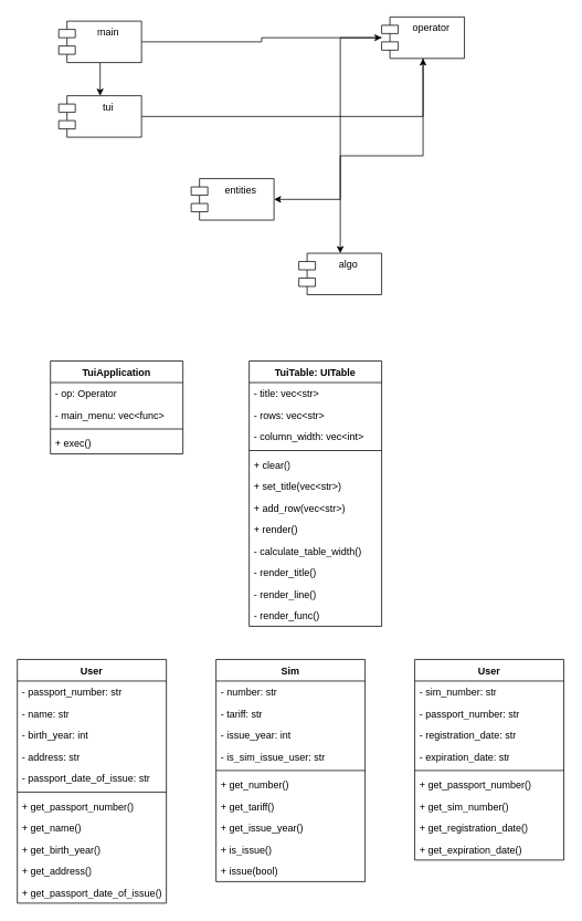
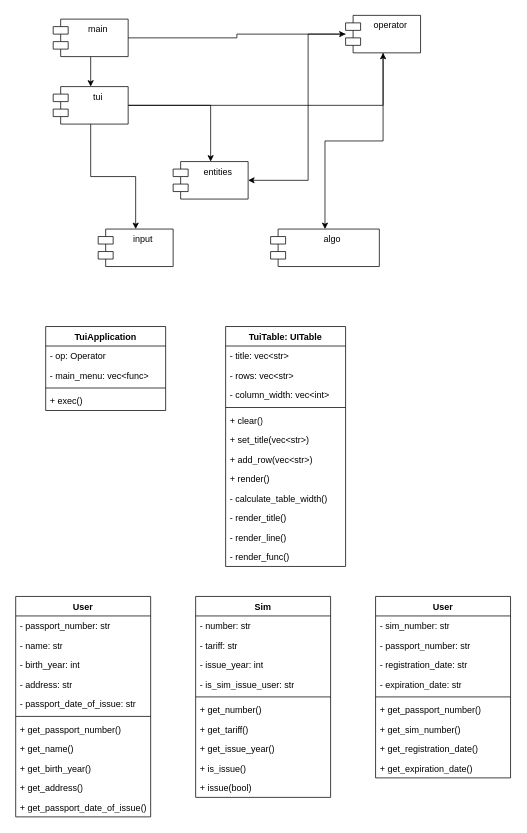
  <mxCell id="0" />
  <mxCell id="1" parent="0" />
- <mxCell id="2" value="algo" style="shape=module;align=left;spacingLeft=20;align=center;verticalAlign=top;whiteSpace=wrap;html=1;" vertex="1" parent="1"><mxGeometry x="360" y="305" width="100" height="50" as="geometry" /></mxCell>
+ <mxCell id="2" value="algo" style="shape=module;align=left;spacingLeft=20;align=center;verticalAlign=top;whiteSpace=wrap;html=1;" vertex="1" parent="1"><mxGeometry x="360" y="305" width="145" height="50" as="geometry" /></mxCell>
  <mxCell id="3" style="edgeStyle=orthogonalEdgeStyle;rounded=0;orthogonalLoop=1;jettySize=auto;html=1;entryX=1;entryY=0.5;entryDx=0;entryDy=0;" edge="1" parent="1" source="5" target="14"><mxGeometry relative="1" as="geometry"><mxPoint x="350" y="235" as="targetPoint" /><Array as="points"><mxPoint x="410" y="240" /></Array></mxGeometry></mxCell>
  <mxCell id="4" style="edgeStyle=orthogonalEdgeStyle;rounded=0;orthogonalLoop=1;jettySize=auto;html=1;" edge="1" parent="1" source="5" target="2"><mxGeometry relative="1" as="geometry" /></mxCell>
  <mxCell id="5" value="operator" style="shape=module;align=left;spacingLeft=20;align=center;verticalAlign=top;whiteSpace=wrap;html=1;" vertex="1" parent="1"><mxGeometry x="460" y="20" width="100" height="50" as="geometry" /></mxCell>
  <mxCell id="6" style="edgeStyle=orthogonalEdgeStyle;rounded=0;orthogonalLoop=1;jettySize=auto;html=1;" edge="1" parent="1" source="8" target="12"><mxGeometry relative="1" as="geometry" /></mxCell>
  <mxCell id="7" style="edgeStyle=orthogonalEdgeStyle;rounded=0;orthogonalLoop=1;jettySize=auto;html=1;" edge="1" parent="1" source="8" target="5"><mxGeometry relative="1" as="geometry"><mxPoint x="320" y="115" as="targetPoint" /></mxGeometry></mxCell>
  <mxCell id="8" value="main" style="shape=module;align=left;spacingLeft=20;align=center;verticalAlign=top;whiteSpace=wrap;html=1;" vertex="1" parent="1"><mxGeometry x="70" y="25" width="100" height="50" as="geometry" /></mxCell>
  <mxCell id="9" style="edgeStyle=orthogonalEdgeStyle;rounded=0;orthogonalLoop=1;jettySize=auto;html=1;" edge="1" parent="1" source="12" target="5"><mxGeometry relative="1" as="geometry" /></mxCell>
+ <mxCell id="10" style="edgeStyle=orthogonalEdgeStyle;rounded=0;orthogonalLoop=1;jettySize=auto;html=1;entryX=0.5;entryY=0;entryDx=0;entryDy=0;" edge="1" parent="1" source="12" target="14"><mxGeometry relative="1" as="geometry"><Array as="points"><mxPoint x="280" y="140" /></Array></mxGeometry></mxCell>
+ <mxCell id="11" style="edgeStyle=orthogonalEdgeStyle;rounded=0;orthogonalLoop=1;jettySize=auto;html=1;" edge="1" parent="1" source="12" target="13"><mxGeometry relative="1" as="geometry" /></mxCell>
  <mxCell id="12" value="tui" style="shape=module;align=left;spacingLeft=20;align=center;verticalAlign=top;whiteSpace=wrap;html=1;" vertex="1" parent="1"><mxGeometry x="70" y="115" width="100" height="50" as="geometry" /></mxCell>
+ <mxCell id="13" value="input" style="shape=module;align=left;spacingLeft=20;align=center;verticalAlign=top;whiteSpace=wrap;html=1;" vertex="1" parent="1"><mxGeometry x="130" y="305" width="100" height="50" as="geometry" /></mxCell>
  <mxCell id="14" value="entities" style="shape=module;align=left;spacingLeft=20;align=center;verticalAlign=top;whiteSpace=wrap;html=1;" vertex="1" parent="1"><mxGeometry x="230" y="215" width="100" height="50" as="geometry" /></mxCell>
  <mxCell id="15" value="TuiApplication" style="swimlane;fontStyle=1;align=center;verticalAlign=top;childLayout=stackLayout;horizontal=1;startSize=26;horizontalStack=0;resizeParent=1;resizeParentMax=0;resizeLast=0;collapsible=1;marginBottom=0;whiteSpace=wrap;html=1;" vertex="1" parent="1"><mxGeometry x="60" y="435" width="160" height="112" as="geometry"><mxRectangle x="110" y="430" width="120" height="30" as="alternateBounds" /></mxGeometry></mxCell>
  <mxCell id="16" value="- op: Operator" style="text;strokeColor=none;fillColor=none;align=left;verticalAlign=top;spacingLeft=4;spacingRight=4;overflow=hidden;rotatable=0;points=[[0,0.5],[1,0.5]];portConstraint=eastwest;whiteSpace=wrap;html=1;" vertex="1" parent="15"><mxGeometry y="26" width="160" height="26" as="geometry" /></mxCell>
  <mxCell id="17" value="- main_menu: vec&amp;lt;func&amp;gt;" style="text;strokeColor=none;fillColor=none;align=left;verticalAlign=top;spacingLeft=4;spacingRight=4;overflow=hidden;rotatable=0;points=[[0,0.5],[1,0.5]];portConstraint=eastwest;whiteSpace=wrap;html=1;" vertex="1" parent="15"><mxGeometry y="52" width="160" height="26" as="geometry" /></mxCell>
  <mxCell id="18" value="" style="line;strokeWidth=1;fillColor=none;align=left;verticalAlign=middle;spacingTop=-1;spacingLeft=3;spacingRight=3;rotatable=0;labelPosition=right;points=[];portConstraint=eastwest;strokeColor=inherit;" vertex="1" parent="15"><mxGeometry y="78" width="160" height="8" as="geometry" /></mxCell>
  <mxCell id="19" value="+ exec()" style="text;strokeColor=none;fillColor=none;align=left;verticalAlign=top;spacingLeft=4;spacingRight=4;overflow=hidden;rotatable=0;points=[[0,0.5],[1,0.5]];portConstraint=eastwest;whiteSpace=wrap;html=1;" vertex="1" parent="15"><mxGeometry y="86" width="160" height="26" as="geometry" /></mxCell>
  <mxCell id="20" value="TuiTable: UITable" style="swimlane;fontStyle=1;align=center;verticalAlign=top;childLayout=stackLayout;horizontal=1;startSize=26;horizontalStack=0;resizeParent=1;resizeParentMax=0;resizeLast=0;collapsible=1;marginBottom=0;whiteSpace=wrap;html=1;" vertex="1" parent="1"><mxGeometry x="300" y="435" width="160" height="320" as="geometry"><mxRectangle x="110" y="430" width="120" height="30" as="alternateBounds" /></mxGeometry></mxCell>
  <mxCell id="21" value="- title: vec&amp;lt;str&amp;gt;" style="text;strokeColor=none;fillColor=none;align=left;verticalAlign=top;spacingLeft=4;spacingRight=4;overflow=hidden;rotatable=0;points=[[0,0.5],[1,0.5]];portConstraint=eastwest;whiteSpace=wrap;html=1;" vertex="1" parent="20"><mxGeometry y="26" width="160" height="26" as="geometry" /></mxCell>
  <mxCell id="22" value="- rows: vec&amp;lt;str&amp;gt;" style="text;strokeColor=none;fillColor=none;align=left;verticalAlign=top;spacingLeft=4;spacingRight=4;overflow=hidden;rotatable=0;points=[[0,0.5],[1,0.5]];portConstraint=eastwest;whiteSpace=wrap;html=1;" vertex="1" parent="20"><mxGeometry y="52" width="160" height="26" as="geometry" /></mxCell>
  <mxCell id="23" value="- column_width: vec&amp;lt;int&amp;gt;" style="text;strokeColor=none;fillColor=none;align=left;verticalAlign=top;spacingLeft=4;spacingRight=4;overflow=hidden;rotatable=0;points=[[0,0.5],[1,0.5]];portConstraint=eastwest;whiteSpace=wrap;html=1;" vertex="1" parent="20"><mxGeometry y="78" width="160" height="26" as="geometry" /></mxCell>
  <mxCell id="24" value="" style="line;strokeWidth=1;fillColor=none;align=left;verticalAlign=middle;spacingTop=-1;spacingLeft=3;spacingRight=3;rotatable=0;labelPosition=right;points=[];portConstraint=eastwest;strokeColor=inherit;" vertex="1" parent="20"><mxGeometry y="104" width="160" height="8" as="geometry" /></mxCell>
  <mxCell id="25" value="+ clear()" style="text;strokeColor=none;fillColor=none;align=left;verticalAlign=top;spacingLeft=4;spacingRight=4;overflow=hidden;rotatable=0;points=[[0,0.5],[1,0.5]];portConstraint=eastwest;whiteSpace=wrap;html=1;" vertex="1" parent="20"><mxGeometry y="112" width="160" height="26" as="geometry" /></mxCell>
  <mxCell id="26" value="+ set_title(vec&amp;lt;str&amp;gt;)" style="text;strokeColor=none;fillColor=none;align=left;verticalAlign=top;spacingLeft=4;spacingRight=4;overflow=hidden;rotatable=0;points=[[0,0.5],[1,0.5]];portConstraint=eastwest;whiteSpace=wrap;html=1;" vertex="1" parent="20"><mxGeometry y="138" width="160" height="26" as="geometry" /></mxCell>
  <mxCell id="27" value="+ add_row(vec&amp;lt;str&amp;gt;)" style="text;strokeColor=none;fillColor=none;align=left;verticalAlign=top;spacingLeft=4;spacingRight=4;overflow=hidden;rotatable=0;points=[[0,0.5],[1,0.5]];portConstraint=eastwest;whiteSpace=wrap;html=1;" vertex="1" parent="20"><mxGeometry y="164" width="160" height="26" as="geometry" /></mxCell>
  <mxCell id="28" value="+ render()" style="text;strokeColor=none;fillColor=none;align=left;verticalAlign=top;spacingLeft=4;spacingRight=4;overflow=hidden;rotatable=0;points=[[0,0.5],[1,0.5]];portConstraint=eastwest;whiteSpace=wrap;html=1;" vertex="1" parent="20"><mxGeometry y="190" width="160" height="26" as="geometry" /></mxCell>
  <mxCell id="29" value="- calculate_table_width()" style="text;strokeColor=none;fillColor=none;align=left;verticalAlign=top;spacingLeft=4;spacingRight=4;overflow=hidden;rotatable=0;points=[[0,0.5],[1,0.5]];portConstraint=eastwest;whiteSpace=wrap;html=1;" vertex="1" parent="20"><mxGeometry y="216" width="160" height="26" as="geometry" /></mxCell>
  <mxCell id="30" value="- render_title()" style="text;strokeColor=none;fillColor=none;align=left;verticalAlign=top;spacingLeft=4;spacingRight=4;overflow=hidden;rotatable=0;points=[[0,0.5],[1,0.5]];portConstraint=eastwest;whiteSpace=wrap;html=1;" vertex="1" parent="20"><mxGeometry y="242" width="160" height="26" as="geometry" /></mxCell>
  <mxCell id="31" value="- render_line()" style="text;strokeColor=none;fillColor=none;align=left;verticalAlign=top;spacingLeft=4;spacingRight=4;overflow=hidden;rotatable=0;points=[[0,0.5],[1,0.5]];portConstraint=eastwest;whiteSpace=wrap;html=1;" vertex="1" parent="20"><mxGeometry y="268" width="160" height="26" as="geometry" /></mxCell>
  <mxCell id="32" value="- render_func()" style="text;strokeColor=none;fillColor=none;align=left;verticalAlign=top;spacingLeft=4;spacingRight=4;overflow=hidden;rotatable=0;points=[[0,0.5],[1,0.5]];portConstraint=eastwest;whiteSpace=wrap;html=1;" vertex="1" parent="20"><mxGeometry y="294" width="160" height="26" as="geometry" /></mxCell>
  <mxCell id="33" value="User" style="swimlane;fontStyle=1;align=center;verticalAlign=top;childLayout=stackLayout;horizontal=1;startSize=26;horizontalStack=0;resizeParent=1;resizeParentMax=0;resizeLast=0;collapsible=1;marginBottom=0;whiteSpace=wrap;html=1;" vertex="1" parent="1"><mxGeometry x="20" y="795" width="180" height="294" as="geometry"><mxRectangle x="110" y="430" width="120" height="30" as="alternateBounds" /></mxGeometry></mxCell>
  <mxCell id="34" value="- passport_number: str" style="text;strokeColor=none;fillColor=none;align=left;verticalAlign=top;spacingLeft=4;spacingRight=4;overflow=hidden;rotatable=0;points=[[0,0.5],[1,0.5]];portConstraint=eastwest;whiteSpace=wrap;html=1;" vertex="1" parent="33"><mxGeometry y="26" width="180" height="26" as="geometry" /></mxCell>
  <mxCell id="35" value="- name: str" style="text;strokeColor=none;fillColor=none;align=left;verticalAlign=top;spacingLeft=4;spacingRight=4;overflow=hidden;rotatable=0;points=[[0,0.5],[1,0.5]];portConstraint=eastwest;whiteSpace=wrap;html=1;" vertex="1" parent="33"><mxGeometry y="52" width="180" height="26" as="geometry" /></mxCell>
  <mxCell id="36" value="- birth_year: int" style="text;strokeColor=none;fillColor=none;align=left;verticalAlign=top;spacingLeft=4;spacingRight=4;overflow=hidden;rotatable=0;points=[[0,0.5],[1,0.5]];portConstraint=eastwest;whiteSpace=wrap;html=1;" vertex="1" parent="33"><mxGeometry y="78" width="180" height="26" as="geometry" /></mxCell>
  <mxCell id="37" value="- address: str" style="text;strokeColor=none;fillColor=none;align=left;verticalAlign=top;spacingLeft=4;spacingRight=4;overflow=hidden;rotatable=0;points=[[0,0.5],[1,0.5]];portConstraint=eastwest;whiteSpace=wrap;html=1;" vertex="1" parent="33"><mxGeometry y="104" width="180" height="26" as="geometry" /></mxCell>
  <mxCell id="38" value="- passport_date_of_issue: str" style="text;strokeColor=none;fillColor=none;align=left;verticalAlign=top;spacingLeft=4;spacingRight=4;overflow=hidden;rotatable=0;points=[[0,0.5],[1,0.5]];portConstraint=eastwest;whiteSpace=wrap;html=1;" vertex="1" parent="33"><mxGeometry y="130" width="180" height="26" as="geometry" /></mxCell>
  <mxCell id="39" value="" style="line;strokeWidth=1;fillColor=none;align=left;verticalAlign=middle;spacingTop=-1;spacingLeft=3;spacingRight=3;rotatable=0;labelPosition=right;points=[];portConstraint=eastwest;strokeColor=inherit;" vertex="1" parent="33"><mxGeometry y="156" width="180" height="8" as="geometry" /></mxCell>
  <mxCell id="40" value="+ get_passport_number()" style="text;strokeColor=none;fillColor=none;align=left;verticalAlign=top;spacingLeft=4;spacingRight=4;overflow=hidden;rotatable=0;points=[[0,0.5],[1,0.5]];portConstraint=eastwest;whiteSpace=wrap;html=1;" vertex="1" parent="33"><mxGeometry y="164" width="180" height="26" as="geometry" /></mxCell>
  <mxCell id="41" value="+ get_name()" style="text;strokeColor=none;fillColor=none;align=left;verticalAlign=top;spacingLeft=4;spacingRight=4;overflow=hidden;rotatable=0;points=[[0,0.5],[1,0.5]];portConstraint=eastwest;whiteSpace=wrap;html=1;" vertex="1" parent="33"><mxGeometry y="190" width="180" height="26" as="geometry" /></mxCell>
  <mxCell id="42" value="+ get_birth_year()" style="text;strokeColor=none;fillColor=none;align=left;verticalAlign=top;spacingLeft=4;spacingRight=4;overflow=hidden;rotatable=0;points=[[0,0.5],[1,0.5]];portConstraint=eastwest;whiteSpace=wrap;html=1;" vertex="1" parent="33"><mxGeometry y="216" width="180" height="26" as="geometry" /></mxCell>
  <mxCell id="43" value="+ get_address()" style="text;strokeColor=none;fillColor=none;align=left;verticalAlign=top;spacingLeft=4;spacingRight=4;overflow=hidden;rotatable=0;points=[[0,0.5],[1,0.5]];portConstraint=eastwest;whiteSpace=wrap;html=1;" vertex="1" parent="33"><mxGeometry y="242" width="180" height="26" as="geometry" /></mxCell>
  <mxCell id="44" value="+ get_passport_date_of_issue()" style="text;strokeColor=none;fillColor=none;align=left;verticalAlign=top;spacingLeft=4;spacingRight=4;overflow=hidden;rotatable=0;points=[[0,0.5],[1,0.5]];portConstraint=eastwest;whiteSpace=wrap;html=1;" vertex="1" parent="33"><mxGeometry y="268" width="180" height="26" as="geometry" /></mxCell>
  <mxCell id="45" value="Sim" style="swimlane;fontStyle=1;align=center;verticalAlign=top;childLayout=stackLayout;horizontal=1;startSize=26;horizontalStack=0;resizeParent=1;resizeParentMax=0;resizeLast=0;collapsible=1;marginBottom=0;whiteSpace=wrap;html=1;" vertex="1" parent="1"><mxGeometry x="260" y="795" width="180" height="268" as="geometry"><mxRectangle x="110" y="430" width="120" height="30" as="alternateBounds" /></mxGeometry></mxCell>
  <mxCell id="46" value="- number: str" style="text;strokeColor=none;fillColor=none;align=left;verticalAlign=top;spacingLeft=4;spacingRight=4;overflow=hidden;rotatable=0;points=[[0,0.5],[1,0.5]];portConstraint=eastwest;whiteSpace=wrap;html=1;" vertex="1" parent="45"><mxGeometry y="26" width="180" height="26" as="geometry" /></mxCell>
  <mxCell id="47" value="- tariff: str" style="text;strokeColor=none;fillColor=none;align=left;verticalAlign=top;spacingLeft=4;spacingRight=4;overflow=hidden;rotatable=0;points=[[0,0.5],[1,0.5]];portConstraint=eastwest;whiteSpace=wrap;html=1;" vertex="1" parent="45"><mxGeometry y="52" width="180" height="26" as="geometry" /></mxCell>
  <mxCell id="48" value="- issue_year: int" style="text;strokeColor=none;fillColor=none;align=left;verticalAlign=top;spacingLeft=4;spacingRight=4;overflow=hidden;rotatable=0;points=[[0,0.5],[1,0.5]];portConstraint=eastwest;whiteSpace=wrap;html=1;" vertex="1" parent="45"><mxGeometry y="78" width="180" height="26" as="geometry" /></mxCell>
  <mxCell id="49" value="- is_sim_issue_user: str" style="text;strokeColor=none;fillColor=none;align=left;verticalAlign=top;spacingLeft=4;spacingRight=4;overflow=hidden;rotatable=0;points=[[0,0.5],[1,0.5]];portConstraint=eastwest;whiteSpace=wrap;html=1;" vertex="1" parent="45"><mxGeometry y="104" width="180" height="26" as="geometry" /></mxCell>
  <mxCell id="50" value="" style="line;strokeWidth=1;fillColor=none;align=left;verticalAlign=middle;spacingTop=-1;spacingLeft=3;spacingRight=3;rotatable=0;labelPosition=right;points=[];portConstraint=eastwest;strokeColor=inherit;" vertex="1" parent="45"><mxGeometry y="130" width="180" height="8" as="geometry" /></mxCell>
  <mxCell id="51" value="+ get_number()" style="text;strokeColor=none;fillColor=none;align=left;verticalAlign=top;spacingLeft=4;spacingRight=4;overflow=hidden;rotatable=0;points=[[0,0.5],[1,0.5]];portConstraint=eastwest;whiteSpace=wrap;html=1;" vertex="1" parent="45"><mxGeometry y="138" width="180" height="26" as="geometry" /></mxCell>
  <mxCell id="52" value="+ get_tariff()" style="text;strokeColor=none;fillColor=none;align=left;verticalAlign=top;spacingLeft=4;spacingRight=4;overflow=hidden;rotatable=0;points=[[0,0.5],[1,0.5]];portConstraint=eastwest;whiteSpace=wrap;html=1;" vertex="1" parent="45"><mxGeometry y="164" width="180" height="26" as="geometry" /></mxCell>
  <mxCell id="53" value="+ get_issue_year()" style="text;strokeColor=none;fillColor=none;align=left;verticalAlign=top;spacingLeft=4;spacingRight=4;overflow=hidden;rotatable=0;points=[[0,0.5],[1,0.5]];portConstraint=eastwest;whiteSpace=wrap;html=1;" vertex="1" parent="45"><mxGeometry y="190" width="180" height="26" as="geometry" /></mxCell>
  <mxCell id="54" value="+ is_issue()" style="text;strokeColor=none;fillColor=none;align=left;verticalAlign=top;spacingLeft=4;spacingRight=4;overflow=hidden;rotatable=0;points=[[0,0.5],[1,0.5]];portConstraint=eastwest;whiteSpace=wrap;html=1;" vertex="1" parent="45"><mxGeometry y="216" width="180" height="26" as="geometry" /></mxCell>
  <mxCell id="55" value="+ issue(bool)" style="text;strokeColor=none;fillColor=none;align=left;verticalAlign=top;spacingLeft=4;spacingRight=4;overflow=hidden;rotatable=0;points=[[0,0.5],[1,0.5]];portConstraint=eastwest;whiteSpace=wrap;html=1;" vertex="1" parent="45"><mxGeometry y="242" width="180" height="26" as="geometry" /></mxCell>
  <mxCell id="56" value="User" style="swimlane;fontStyle=1;align=center;verticalAlign=top;childLayout=stackLayout;horizontal=1;startSize=26;horizontalStack=0;resizeParent=1;resizeParentMax=0;resizeLast=0;collapsible=1;marginBottom=0;whiteSpace=wrap;html=1;" vertex="1" parent="1"><mxGeometry x="500" y="795" width="180" height="242" as="geometry"><mxRectangle x="110" y="430" width="120" height="30" as="alternateBounds" /></mxGeometry></mxCell>
  <mxCell id="57" value="- sim_number: str" style="text;strokeColor=none;fillColor=none;align=left;verticalAlign=top;spacingLeft=4;spacingRight=4;overflow=hidden;rotatable=0;points=[[0,0.5],[1,0.5]];portConstraint=eastwest;whiteSpace=wrap;html=1;" vertex="1" parent="56"><mxGeometry y="26" width="180" height="26" as="geometry" /></mxCell>
  <mxCell id="58" value="- passport_number: str" style="text;strokeColor=none;fillColor=none;align=left;verticalAlign=top;spacingLeft=4;spacingRight=4;overflow=hidden;rotatable=0;points=[[0,0.5],[1,0.5]];portConstraint=eastwest;whiteSpace=wrap;html=1;" vertex="1" parent="56"><mxGeometry y="52" width="180" height="26" as="geometry" /></mxCell>
  <mxCell id="59" value="- registration_date: str" style="text;strokeColor=none;fillColor=none;align=left;verticalAlign=top;spacingLeft=4;spacingRight=4;overflow=hidden;rotatable=0;points=[[0,0.5],[1,0.5]];portConstraint=eastwest;whiteSpace=wrap;html=1;" vertex="1" parent="56"><mxGeometry y="78" width="180" height="26" as="geometry" /></mxCell>
  <mxCell id="60" value="- expiration_date: str" style="text;strokeColor=none;fillColor=none;align=left;verticalAlign=top;spacingLeft=4;spacingRight=4;overflow=hidden;rotatable=0;points=[[0,0.5],[1,0.5]];portConstraint=eastwest;whiteSpace=wrap;html=1;" vertex="1" parent="56"><mxGeometry y="104" width="180" height="26" as="geometry" /></mxCell>
  <mxCell id="61" value="" style="line;strokeWidth=1;fillColor=none;align=left;verticalAlign=middle;spacingTop=-1;spacingLeft=3;spacingRight=3;rotatable=0;labelPosition=right;points=[];portConstraint=eastwest;strokeColor=inherit;" vertex="1" parent="56"><mxGeometry y="130" width="180" height="8" as="geometry" /></mxCell>
  <mxCell id="62" value="+ get_passport_number()" style="text;strokeColor=none;fillColor=none;align=left;verticalAlign=top;spacingLeft=4;spacingRight=4;overflow=hidden;rotatable=0;points=[[0,0.5],[1,0.5]];portConstraint=eastwest;whiteSpace=wrap;html=1;" vertex="1" parent="56"><mxGeometry y="138" width="180" height="26" as="geometry" /></mxCell>
  <mxCell id="63" value="+ get_sim_number()" style="text;strokeColor=none;fillColor=none;align=left;verticalAlign=top;spacingLeft=4;spacingRight=4;overflow=hidden;rotatable=0;points=[[0,0.5],[1,0.5]];portConstraint=eastwest;whiteSpace=wrap;html=1;" vertex="1" parent="56"><mxGeometry y="164" width="180" height="26" as="geometry" /></mxCell>
  <mxCell id="64" value="+ get_registration_date()" style="text;strokeColor=none;fillColor=none;align=left;verticalAlign=top;spacingLeft=4;spacingRight=4;overflow=hidden;rotatable=0;points=[[0,0.5],[1,0.5]];portConstraint=eastwest;whiteSpace=wrap;html=1;" vertex="1" parent="56"><mxGeometry y="190" width="180" height="26" as="geometry" /></mxCell>
  <mxCell id="65" value="+ get_expiration_date()" style="text;strokeColor=none;fillColor=none;align=left;verticalAlign=top;spacingLeft=4;spacingRight=4;overflow=hidden;rotatable=0;points=[[0,0.5],[1,0.5]];portConstraint=eastwest;whiteSpace=wrap;html=1;" vertex="1" parent="56"><mxGeometry y="216" width="180" height="26" as="geometry" /></mxCell>
